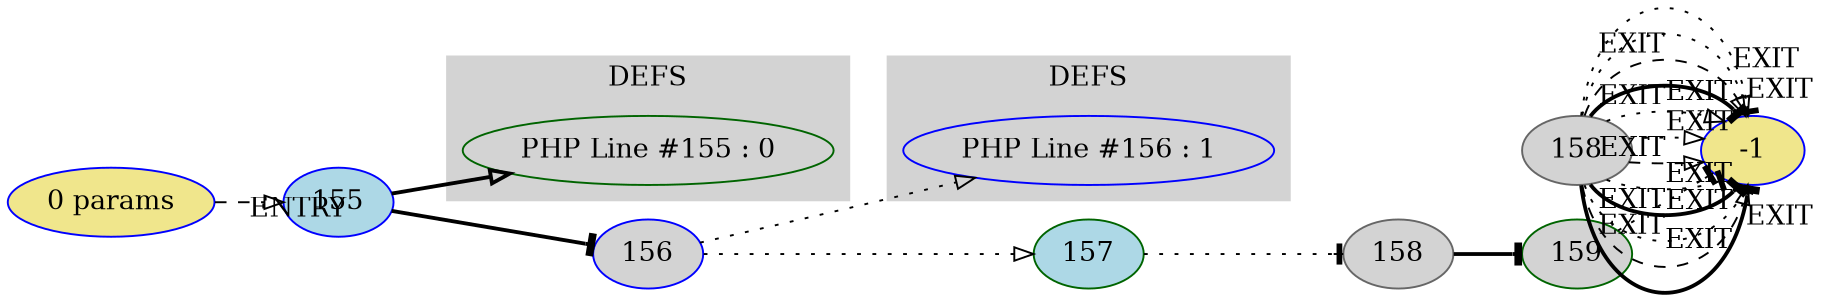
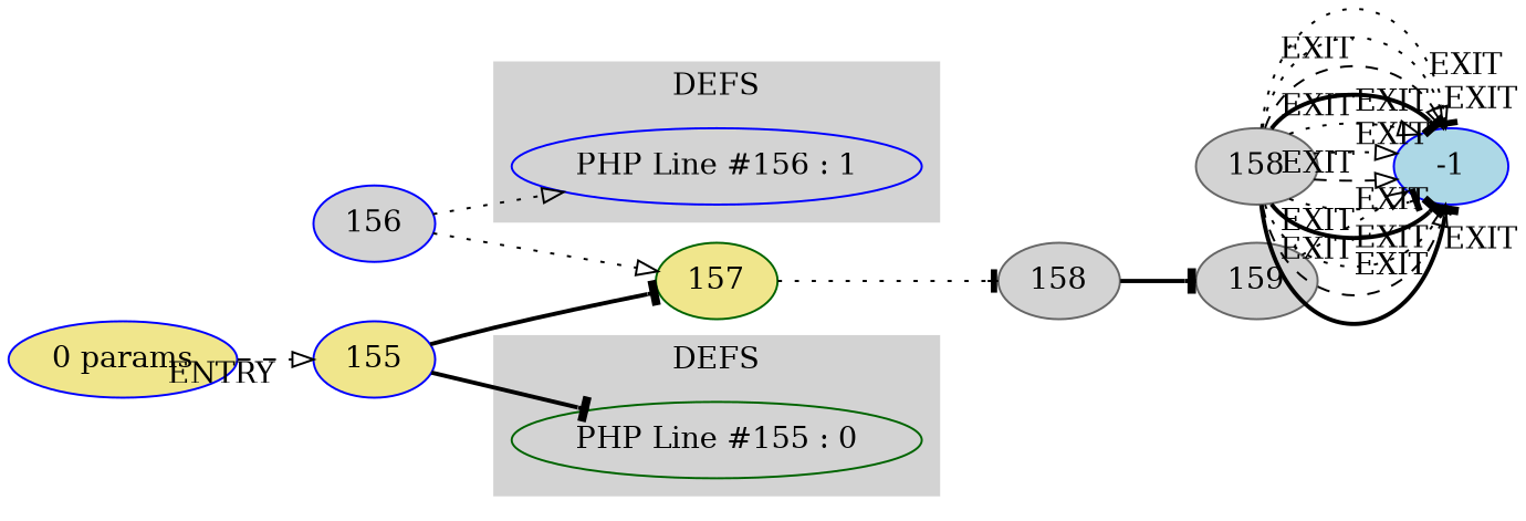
  digraph {
    rankdir=LR
    node [color=blue fillcolor=lightgrey style=filled]
    edge [arrowhead=onormal style=dotted xlabel=EXIT]
    n1 [color=darkgreen label="PHP Line #155 : 0"]
    n2 [label="PHP Line #156 : 1"]
-   n3 [fillcolor=lightblue label=155]
+   n3 [fillcolor=khaki label=155]
    n4 [label=156]
-   n5 [color=darkgreen fillcolor=lightblue label=157]
+   n5 [color=darkgreen fillcolor=khaki label=157]
    n6 [color=gray40 label=158]
-   n7 [color=darkgreen label=159]
-   -1 [fillcolor=khaki]
+   n7 [color=gray40 label=159]
+   -1 [fillcolor=lightblue]
    n9 [color=gray40 label=158]
    n10 [fillcolor=khaki label="0 params"]
    subgraph cluster_1 {
      color=lightgrey
      label=DEFS
      style=filled
      n1
    }
    subgraph cluster_2 {
      color=lightgrey
      label=DEFS
      style=filled
      n2
    }
-   n3 -> n1 [style=bold xlabel=""]
-   n3 -> n4 [arrowhead=tee style=bold xlabel=""]
+   n3 -> n1 [arrowhead=tee style=bold xlabel=""]
+   n3 -> n5 [arrowhead=tee style=bold xlabel=""]
    n4 -> n2 [xlabel=""]
    n4 -> n5 [xlabel=""]
    n5 -> n6 [arrowhead=tee xlabel=""]
    n6 -> n7 [arrowhead=tee style=bold xlabel=""]
-   n7 -> -1 [arrowhead=tee]
+   n7 -> -1
    n9 -> -1 [arrowhead=tee style=bold]
    n9 -> -1 [style=dashed]
    n9 -> -1 [arrowhead=tee]
    n9 -> -1 [arrowhead=tee style=bold]
    n9 -> -1 [arrowhead=tee]
    n9 -> -1 [style=dashed]
    n9 -> -1
    n9 -> -1
    n9 -> -1 [arrowhead=tee style=bold]
    n9 -> -1 [style=dashed]
    n9 -> -1
    n9 -> -1 [arrowhead=tee]
    n10 -> n3 [style=dashed xlabel=ENTRY]
  }
